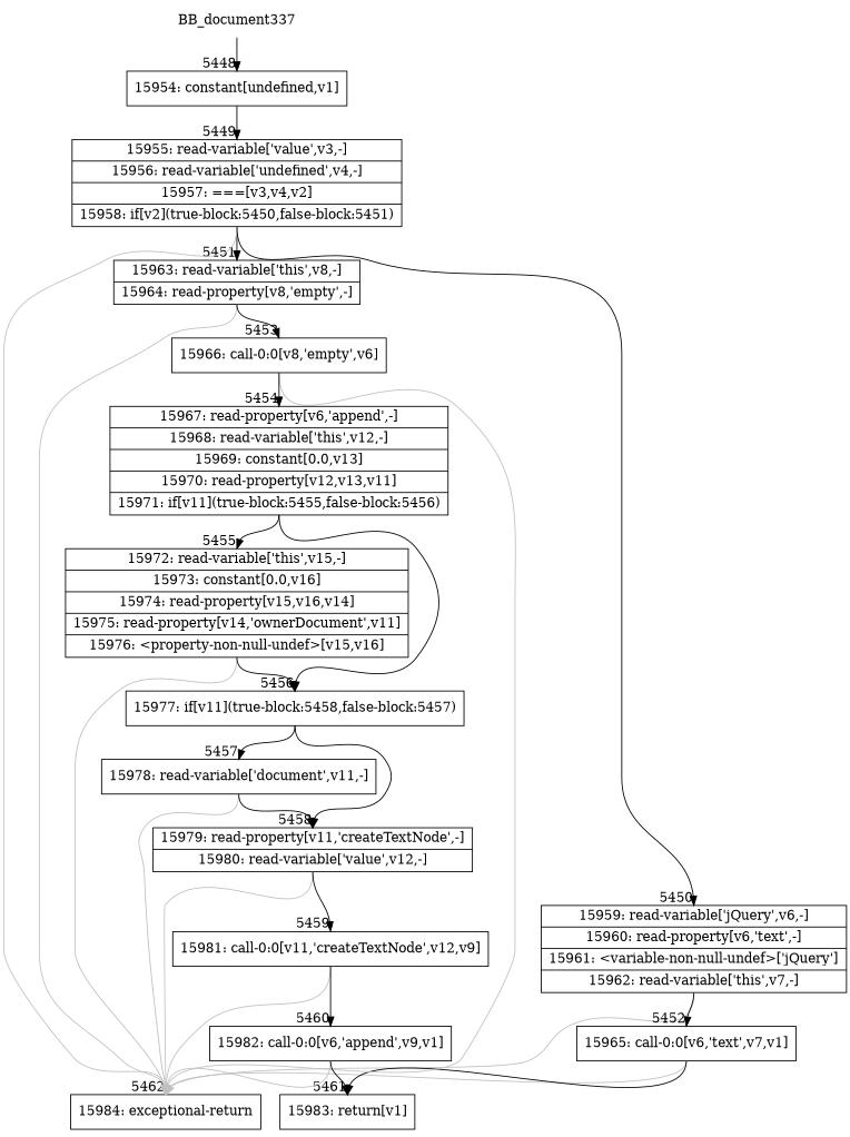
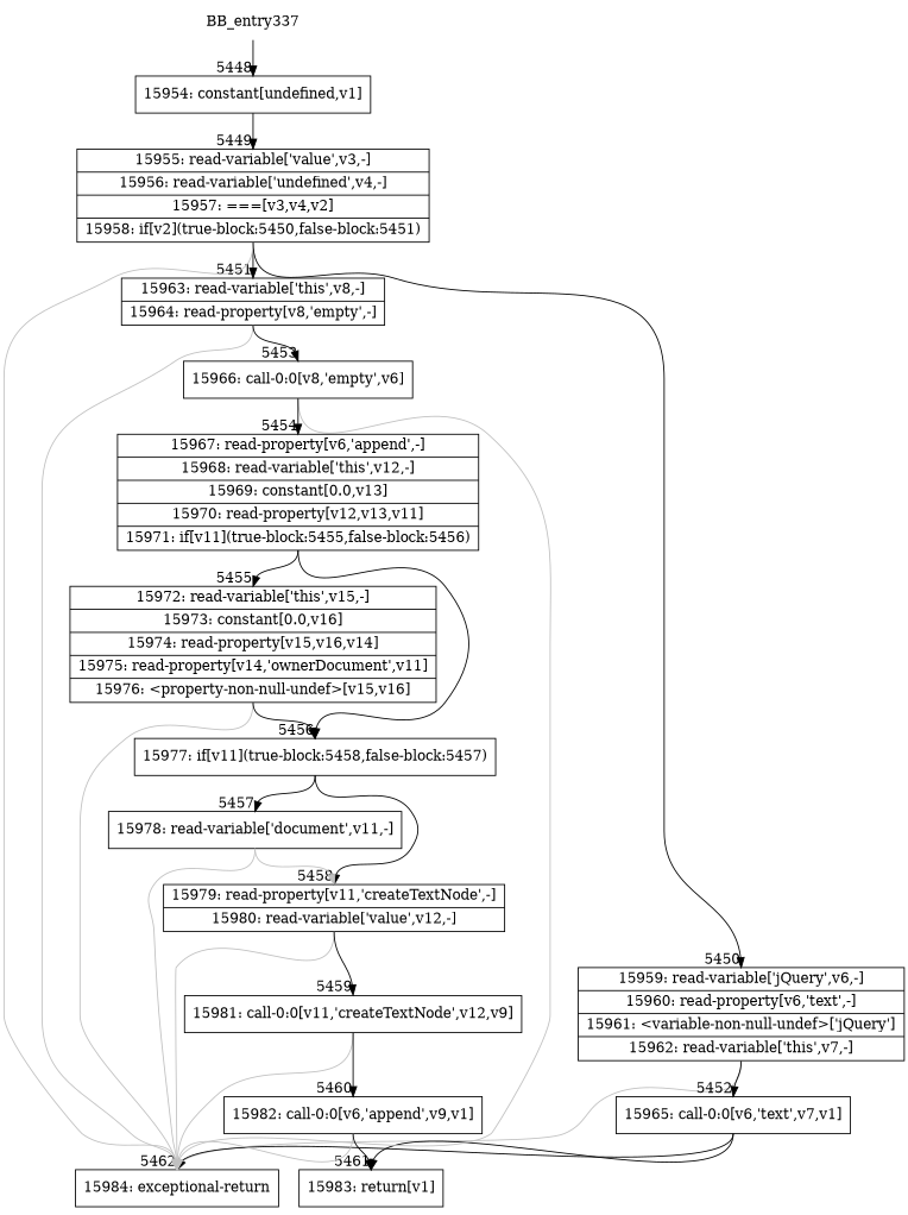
  digraph {
    rankdir=TD
    node [shape=record]
    edge [headport=n tailport=s]
-   BB_entry337 [shape=none label=BB_document337]
+   BB_entry337 [shape=none]
    n2 [label="{15954: constant[undefined,v1]}"]
    n3 [label="{15955: read-variable['value',v3,-]|15956: read-variable['undefined',v4,-]|15957: ===[v3,v4,v2]|15958: if[v2](true-block:5450,false-block:5451)}"]
    n4 [label="{15959: read-variable['jQuery',v6,-]|15960: read-property[v6,'text',-]|15961: \<variable-non-null-undef\>['jQuery']|15962: read-variable['this',v7,-]}"]
    n5 [label="{15963: read-variable['this',v8,-]|15964: read-property[v8,'empty',-]}"]
    n6 [label="{15984: exceptional-return}"]
    n7 [label="{15965: call-0:0[v6,'text',v7,v1]}"]
    n8 [label="{15966: call-0:0[v8,'empty',v6]}"]
    n9 [label="{15983: return[v1]}"]
    n10 [label="{15967: read-property[v6,'append',-]|15968: read-variable['this',v12,-]|15969: constant[0.0,v13]|15970: read-property[v12,v13,v11]|15971: if[v11](true-block:5455,false-block:5456)}"]
    n11 [label="{15977: if[v11](true-block:5458,false-block:5457)}"]
    n12 [label="{15972: read-variable['this',v15,-]|15973: constant[0.0,v16]|15974: read-property[v15,v16,v14]|15975: read-property[v14,'ownerDocument',v11]|15976: \<property-non-null-undef\>[v15,v16]}"]
    n13 [label="{15979: read-property[v11,'createTextNode',-]|15980: read-variable['value',v12,-]}"]
    n14 [label="{15978: read-variable['document',v11,-]}"]
    n15 [label="{15981: call-0:0[v11,'createTextNode',v12,v9]}"]
    n16 [label="{15982: call-0:0[v6,'append',v9,v1]}"]
    BB_entry337 -> n2 [headlabel="    5448"]
    n2 -> n3 [headlabel="      5449"]
    n3 -> n4 [headlabel="      5450"]
    n3 -> n5 [headlabel="      5451"]
    n3 -> n6 [color=gray headlabel="      5462"]
    n4 -> n6 [color=gray]
    n4 -> n7 [headlabel="      5452"]
    n5 -> n6 [color=gray]
    n5 -> n8 [headlabel="      5453"]
-   n7 -> n6 [color=gray]
+   n7 -> n6 [color=black]
    n7 -> n9 [headlabel="      5461"]
    n8 -> n6 [color=gray]
    n8 -> n10 [headlabel="      5454"]
    n10 -> n11 [headlabel="      5456"]
    n10 -> n12 [headlabel="      5455"]
    n11 -> n13 [headlabel="      5458"]
    n11 -> n14 [headlabel="      5457"]
    n12 -> n6 [color=gray]
    n12 -> n11
    n13 -> n6 [color=gray]
    n13 -> n15 [headlabel="      5459"]
    n14 -> n6 [color=gray]
-   n14 -> n13
+   n14 -> n13 [color=gray]
    n15 -> n6 [color=gray]
    n15 -> n16 [headlabel="      5460"]
    n16 -> n6 [color=gray]
    n16 -> n9
  }
